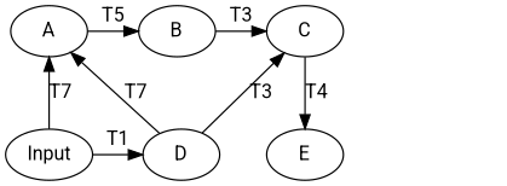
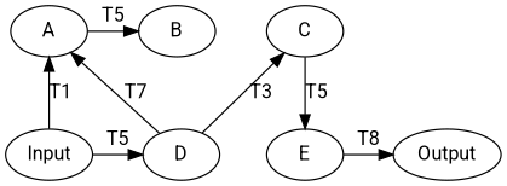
  digraph {
    fontname=Roboto
    node [fontname=Roboto]
    edge [fontname=Roboto]
    A
    B
    C
    Input
    D
    E
+   Output
    subgraph sub_1 {
      rank=same
      rankdir=LR
      A
      B
      C
    }
    subgraph sub_2 {
      rank=same
      rankdir=LR
      Input
      D
      E
+     Output
    }
    A -> B [label=T5]
-   B -> C [label=T3]
-   C -> E [label=T4]
-   Input -> A [label=T7]
-   Input -> D [label=T1]
+   C -> E [label=T5]
+   Input -> A [label=T1]
+   Input -> D [label=T5]
    D -> A [label=T7]
    D -> C [label=T3]
+   E -> Output [label=T8]
  }
